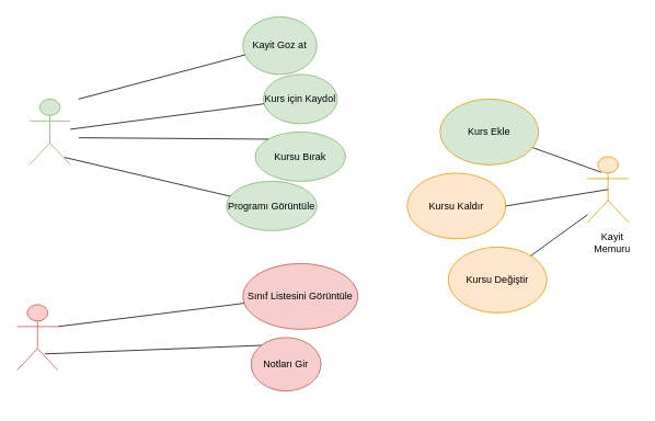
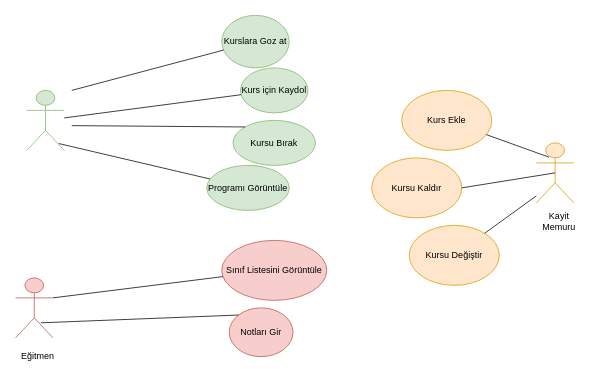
  <mxCell id="0" />
  <mxCell id="1" parent="0" />
- <mxCell id="2" value="Kayit Goz at" style="ellipse;whiteSpace=wrap;html=1;fillColor=#d5e8d4;strokeColor=#82b366;" parent="1" vertex="1"><mxGeometry x="295" y="20" width="90" height="70" as="geometry" /></mxCell>
+ <mxCell id="2" value="Kurslara Goz at" style="ellipse;whiteSpace=wrap;html=1;fillColor=#d5e8d4;strokeColor=#82b366;" parent="1" vertex="1"><mxGeometry x="295" y="20" width="90" height="70" as="geometry" /></mxCell>
  <mxCell id="3" value="Kurs için Kaydol" style="ellipse;whiteSpace=wrap;html=1;fillColor=#d5e8d4;strokeColor=#82b366;" parent="1" vertex="1"><mxGeometry x="320" y="90" width="90" height="60" as="geometry" /></mxCell>
  <mxCell id="4" value="Kursu Bırak" style="ellipse;whiteSpace=wrap;html=1;fillColor=#d5e8d4;strokeColor=#82b366;" parent="1" vertex="1"><mxGeometry x="310" y="160" width="110" height="60" as="geometry" /></mxCell>
  <mxCell id="5" value="Sınıf Listesini Görüntüle" style="ellipse;whiteSpace=wrap;html=1;fillColor=#f8cecc;strokeColor=#b85450;" parent="1" vertex="1"><mxGeometry x="295" y="320" width="140" height="80" as="geometry" /></mxCell>
  <mxCell id="6" value="Notları Gir" style="ellipse;whiteSpace=wrap;html=1;fillColor=#f8cecc;strokeColor=#b85450;" parent="1" vertex="1"><mxGeometry x="305" y="410" width="85" height="65" as="geometry" /></mxCell>
  <mxCell id="7" value="Kayit Memuru" style="text;html=1;align=center;verticalAlign=middle;whiteSpace=wrap;rounded=0;" parent="1" vertex="1"><mxGeometry x="714.5" y="280" width="60" height="30" as="geometry" /></mxCell>
- <mxCell id="8" value="Kurs Ekle" style="ellipse;whiteSpace=wrap;html=1;fillColor=#d5e8d4;strokeColor=#d79b00;" vertex="1" parent="1"><mxGeometry x="535" y="120" width="120" height="80" as="geometry" /></mxCell>
+ <mxCell id="8" value="Kurs Ekle" style="ellipse;whiteSpace=wrap;html=1;fillColor=#ffe6cc;strokeColor=#d79b00;" vertex="1" parent="1"><mxGeometry x="535" y="120" width="120" height="80" as="geometry" /></mxCell>
  <mxCell id="9" value="Kursu Kaldır" style="ellipse;whiteSpace=wrap;html=1;fillColor=#ffe6cc;strokeColor=#d79b00;" vertex="1" parent="1"><mxGeometry x="495" y="210" width="120" height="80" as="geometry" /></mxCell>
  <mxCell id="10" value="Kursu Değiştir" style="ellipse;whiteSpace=wrap;html=1;fillColor=#ffe6cc;strokeColor=#d79b00;" vertex="1" parent="1"><mxGeometry x="545" y="300" width="120" height="80" as="geometry" /></mxCell>
  <mxCell id="11" value="Programı Görüntüle" style="ellipse;whiteSpace=wrap;html=1;fillColor=#d5e8d4;strokeColor=#82b366;" vertex="1" parent="1"><mxGeometry x="275" y="220" width="110" height="60" as="geometry" /></mxCell>
+ <mxCell id="12" value="Eğitmen" style="text;html=1;align=center;verticalAlign=middle;whiteSpace=wrap;rounded=0;" vertex="1" parent="1"><mxGeometry x="20" y="460" width="60" height="30" as="geometry" /></mxCell>
  <mxCell id="13" value="" style="shape=umlActor;html=1;verticalLabelPosition=bottom;verticalAlign=top;align=center;fillColor=#f8cecc;strokeColor=#b85450;" vertex="1" parent="1"><mxGeometry x="20" y="370" width="50" height="80" as="geometry" /></mxCell>
  <mxCell id="14" value="" style="shape=umlActor;html=1;verticalLabelPosition=bottom;verticalAlign=top;align=center;fillColor=#d5e8d4;strokeColor=#82b366;" vertex="1" parent="1"><mxGeometry x="35" y="120" width="50" height="80" as="geometry" /></mxCell>
  <mxCell id="15" value="" style="shape=umlActor;html=1;verticalLabelPosition=bottom;verticalAlign=top;align=center;fillColor=#ffe6cc;strokeColor=#d79b00;" vertex="1" parent="1"><mxGeometry x="714.5" y="190" width="50" height="80" as="geometry" /></mxCell>
  <mxCell id="16" value="" style="edgeStyle=none;html=1;endArrow=none;verticalAlign=bottom;rounded=0;" edge="1" parent="1" target="2"><mxGeometry width="160" relative="1" as="geometry"><mxPoint x="95" y="120" as="sourcePoint" /><mxPoint x="255" y="120" as="targetPoint" /></mxGeometry></mxCell>
  <mxCell id="17" value="" style="edgeStyle=none;html=1;endArrow=none;verticalAlign=bottom;rounded=0;" edge="1" parent="1" source="14" target="3"><mxGeometry width="160" relative="1" as="geometry"><mxPoint x="105" y="130" as="sourcePoint" /><mxPoint x="307" y="76" as="targetPoint" /></mxGeometry></mxCell>
  <mxCell id="18" value="" style="edgeStyle=none;html=1;endArrow=none;verticalAlign=bottom;rounded=0;entryX=0;entryY=0;entryDx=0;entryDy=0;" edge="1" parent="1" target="4"><mxGeometry width="160" relative="1" as="geometry"><mxPoint x="95" y="167" as="sourcePoint" /><mxPoint x="331" y="136" as="targetPoint" /></mxGeometry></mxCell>
  <mxCell id="19" value="" style="edgeStyle=none;html=1;endArrow=none;verticalAlign=bottom;rounded=0;exitX=0.853;exitY=0.886;exitDx=0;exitDy=0;exitPerimeter=0;" edge="1" parent="1" source="14" target="11"><mxGeometry width="160" relative="1" as="geometry"><mxPoint x="105" y="177" as="sourcePoint" /><mxPoint x="336" y="179" as="targetPoint" /></mxGeometry></mxCell>
  <mxCell id="20" value="" style="edgeStyle=none;html=1;endArrow=none;verticalAlign=bottom;rounded=0;exitX=1;exitY=0.333;exitDx=0;exitDy=0;exitPerimeter=0;" edge="1" parent="1" source="13" target="5"><mxGeometry width="160" relative="1" as="geometry"><mxPoint x="75" y="400" as="sourcePoint" /><mxPoint x="265" y="390" as="targetPoint" /></mxGeometry></mxCell>
  <mxCell id="21" value="" style="edgeStyle=none;html=1;endArrow=none;verticalAlign=bottom;rounded=0;exitX=0.677;exitY=0.749;exitDx=0;exitDy=0;exitPerimeter=0;entryX=0;entryY=0;entryDx=0;entryDy=0;" edge="1" parent="1" source="13" target="6"><mxGeometry width="160" relative="1" as="geometry"><mxPoint x="80" y="407" as="sourcePoint" /><mxPoint x="307" y="378" as="targetPoint" /></mxGeometry></mxCell>
  <mxCell id="22" value="" style="edgeStyle=none;html=1;endArrow=none;verticalAlign=bottom;rounded=0;exitX=0.335;exitY=0.238;exitDx=0;exitDy=0;exitPerimeter=0;" edge="1" parent="1" source="15" target="8"><mxGeometry width="160" relative="1" as="geometry"><mxPoint x="64" y="440" as="sourcePoint" /><mxPoint x="333" y="432" as="targetPoint" /></mxGeometry></mxCell>
  <mxCell id="23" value="" style="edgeStyle=none;html=1;endArrow=none;verticalAlign=bottom;rounded=0;entryX=1;entryY=0.5;entryDx=0;entryDy=0;exitX=0.5;exitY=0.5;exitDx=0;exitDy=0;exitPerimeter=0;" edge="1" parent="1" source="15" target="9"><mxGeometry width="160" relative="1" as="geometry"><mxPoint x="725" y="200" as="sourcePoint" /><mxPoint x="648" y="198" as="targetPoint" /></mxGeometry></mxCell>
  <mxCell id="24" value="" style="edgeStyle=none;html=1;endArrow=none;verticalAlign=bottom;rounded=0;" edge="1" parent="1" source="15" target="10"><mxGeometry width="160" relative="1" as="geometry"><mxPoint x="736" y="179" as="sourcePoint" /><mxPoint x="665" y="174" as="targetPoint" /><Array as="points"><mxPoint x="715" y="260" /></Array></mxGeometry></mxCell>
